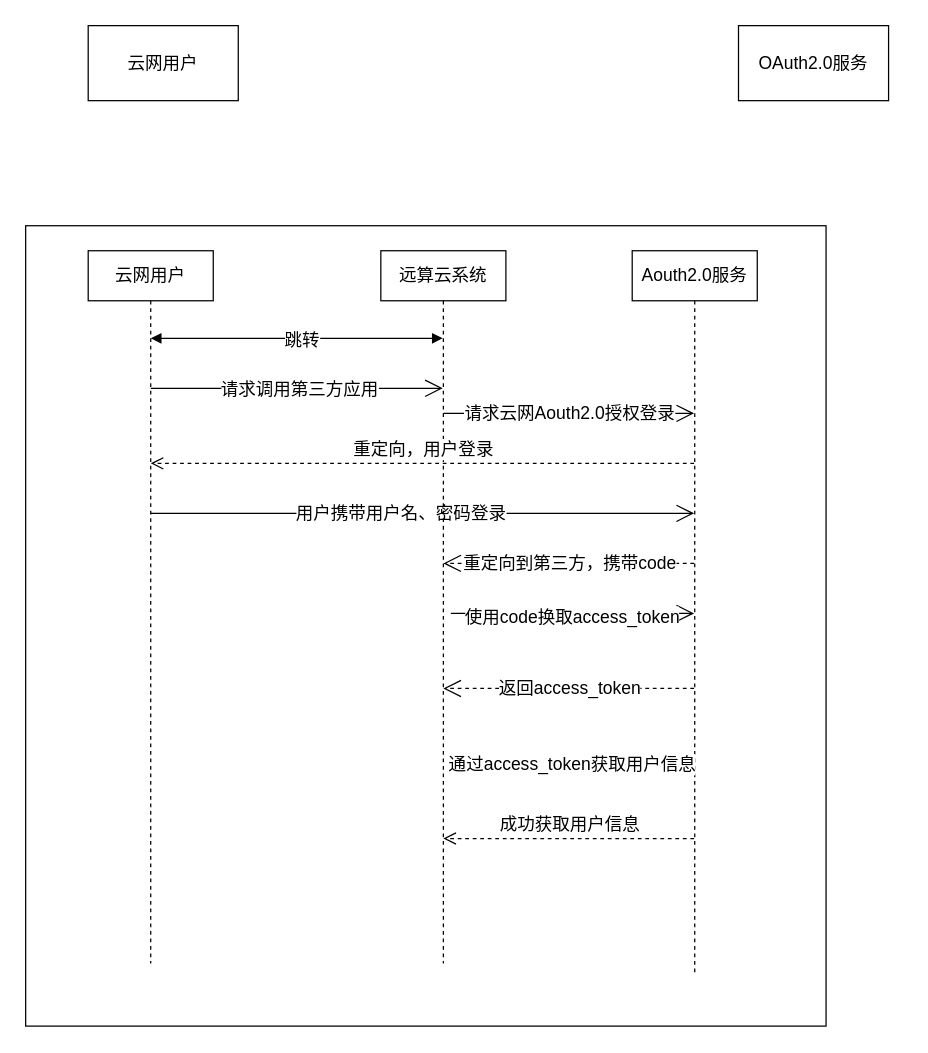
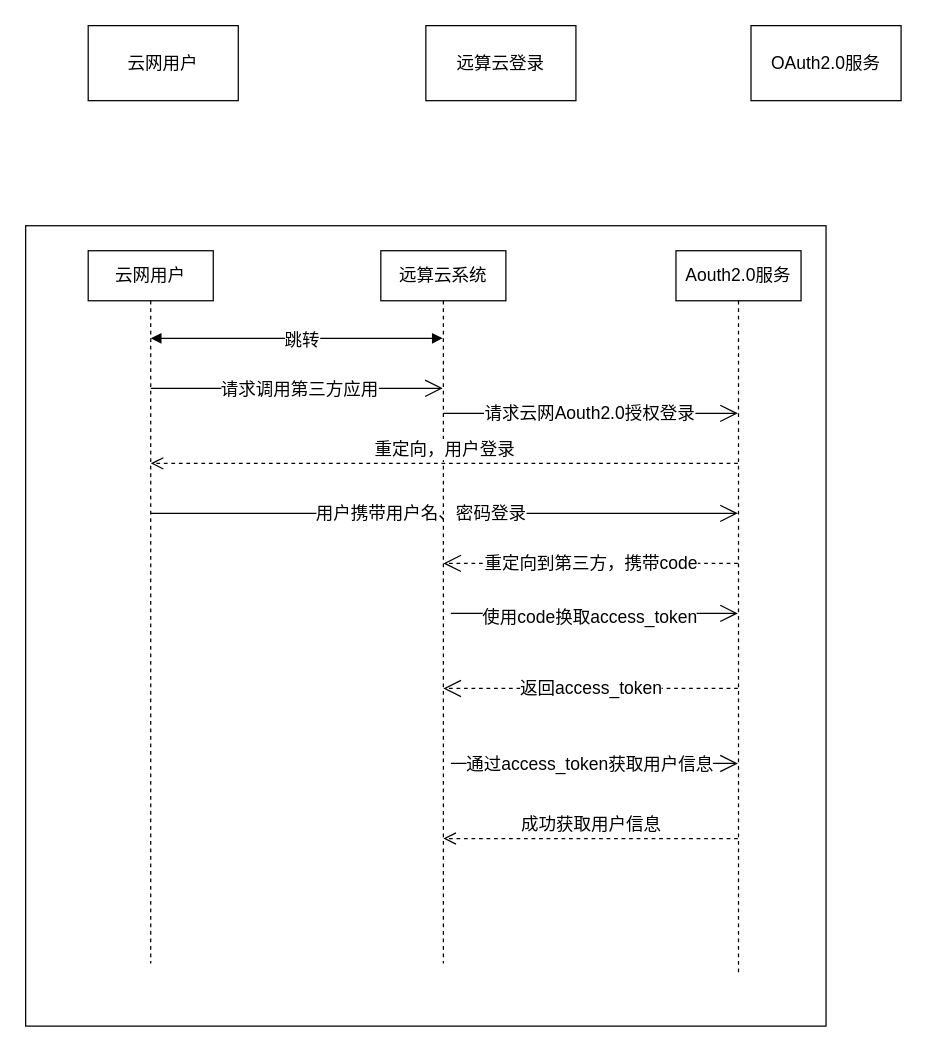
  <mxCell id="0" />
  <mxCell id="1" parent="0" />
  <mxCell id="2" value="" style="whiteSpace=wrap;html=1;aspect=fixed;fontSize=14;" vertex="1" parent="1"><mxGeometry x="20" y="180" width="640" height="640" as="geometry" /></mxCell>
  <mxCell id="3" value="&lt;font style=&quot;font-size: 14px;&quot;&gt;云网用户&lt;/font&gt;" style="rounded=0;whiteSpace=wrap;html=1;" vertex="1" parent="1"><mxGeometry x="70" y="20" width="120" height="60" as="geometry" /></mxCell>
- <mxCell id="5" value="OAuth2.0服务" style="rounded=0;whiteSpace=wrap;html=1;fontSize=14;" vertex="1" parent="1"><mxGeometry x="590" y="20" width="120" height="60" as="geometry" /></mxCell>
+ <mxCell id="4" value="远算云登录" style="rounded=0;whiteSpace=wrap;html=1;fontSize=14;" vertex="1" parent="1"><mxGeometry x="340" y="20" width="120" height="60" as="geometry" /></mxCell>
+ <mxCell id="5" value="OAuth2.0服务" style="rounded=0;whiteSpace=wrap;html=1;fontSize=14;" vertex="1" parent="1"><mxGeometry x="600" y="20" width="120" height="60" as="geometry" /></mxCell>
  <mxCell id="6" value="云网用户" style="shape=umlLifeline;perimeter=lifelinePerimeter;whiteSpace=wrap;html=1;container=1;collapsible=0;recursiveResize=0;outlineConnect=0;fontSize=14;" vertex="1" parent="1"><mxGeometry x="70" y="200" width="100" height="570" as="geometry" /></mxCell>
  <mxCell id="7" value="" style="endArrow=open;endFill=1;endSize=12;html=1;rounded=0;fontSize=14;" edge="1" parent="6" target="11"><mxGeometry width="160" relative="1" as="geometry"><mxPoint x="50" y="110" as="sourcePoint" /><mxPoint x="210" y="110" as="targetPoint" /></mxGeometry></mxCell>
  <mxCell id="8" value="请求调用第三方应用" style="edgeLabel;html=1;align=center;verticalAlign=middle;resizable=0;points=[];fontSize=14;" vertex="1" connectable="0" parent="7"><mxGeometry x="0.011" y="1" relative="1" as="geometry"><mxPoint y="1" as="offset" /></mxGeometry></mxCell>
  <mxCell id="9" value="" style="endArrow=open;endFill=1;endSize=12;html=1;rounded=0;fontSize=14;" edge="1" parent="6" target="15"><mxGeometry width="160" relative="1" as="geometry"><mxPoint x="50" y="210" as="sourcePoint" /><mxPoint x="210" y="210" as="targetPoint" /></mxGeometry></mxCell>
  <mxCell id="10" value="用户携带用户名、密码登录" style="edgeLabel;html=1;align=center;verticalAlign=middle;resizable=0;points=[];fontSize=14;" vertex="1" connectable="0" parent="9"><mxGeometry x="-0.084" y="2" relative="1" as="geometry"><mxPoint y="1" as="offset" /></mxGeometry></mxCell>
  <mxCell id="11" value="远算云系统" style="shape=umlLifeline;perimeter=lifelinePerimeter;whiteSpace=wrap;html=1;container=1;collapsible=0;recursiveResize=0;outlineConnect=0;fontSize=14;" vertex="1" parent="1"><mxGeometry x="304" y="200" width="100" height="570" as="geometry" /></mxCell>
  <mxCell id="12" value="" style="endArrow=open;endFill=1;endSize=12;html=1;rounded=0;fontSize=14;" edge="1" parent="11" target="15"><mxGeometry width="160" relative="1" as="geometry"><mxPoint x="56" y="290" as="sourcePoint" /><mxPoint x="216" y="290" as="targetPoint" /></mxGeometry></mxCell>
  <mxCell id="13" value="使用code换取access_token" style="edgeLabel;html=1;align=center;verticalAlign=middle;resizable=0;points=[];fontSize=14;" vertex="1" connectable="0" parent="12"><mxGeometry x="-0.198" y="-1" relative="1" as="geometry"><mxPoint x="18" y="1" as="offset" /></mxGeometry></mxCell>
  <mxCell id="14" value="返回access_token" style="endArrow=open;endSize=12;dashed=1;html=1;rounded=0;fontSize=14;" edge="1" parent="11" source="15"><mxGeometry width="160" relative="1" as="geometry"><mxPoint x="210" y="350" as="sourcePoint" /><mxPoint x="50" y="350" as="targetPoint" /></mxGeometry></mxCell>
- <mxCell id="15" value="Aouth2.0服务" style="shape=umlLifeline;perimeter=lifelinePerimeter;whiteSpace=wrap;html=1;container=1;collapsible=0;recursiveResize=0;outlineConnect=0;fontSize=14;" vertex="1" parent="1"><mxGeometry x="505" y="200" width="100" height="580" as="geometry" /></mxCell>
+ <mxCell id="15" value="Aouth2.0服务" style="shape=umlLifeline;perimeter=lifelinePerimeter;whiteSpace=wrap;html=1;container=1;collapsible=0;recursiveResize=0;outlineConnect=0;fontSize=14;" vertex="1" parent="1"><mxGeometry x="540" y="200" width="100" height="580" as="geometry" /></mxCell>
  <mxCell id="16" value="" style="endArrow=block;startArrow=block;endFill=1;startFill=1;html=1;rounded=0;fontSize=14;" edge="1" parent="1" target="11"><mxGeometry width="160" relative="1" as="geometry"><mxPoint x="120" y="270" as="sourcePoint" /><mxPoint x="280" y="270" as="targetPoint" /></mxGeometry></mxCell>
  <mxCell id="17" value="跳转" style="edgeLabel;html=1;align=center;verticalAlign=middle;resizable=0;points=[];fontSize=14;" vertex="1" connectable="0" parent="16"><mxGeometry x="0.088" relative="1" as="geometry"><mxPoint x="-7" y="1" as="offset" /></mxGeometry></mxCell>
  <mxCell id="18" value="" style="endArrow=open;endFill=1;endSize=12;html=1;rounded=0;fontSize=14;" edge="1" parent="1" target="15"><mxGeometry width="160" relative="1" as="geometry"><mxPoint x="354" y="330" as="sourcePoint" /><mxPoint x="514" y="330" as="targetPoint" /></mxGeometry></mxCell>
  <mxCell id="19" value="请求云网Aouth2.0授权登录" style="edgeLabel;html=1;align=center;verticalAlign=middle;resizable=0;points=[];fontSize=14;" vertex="1" connectable="0" parent="18"><mxGeometry x="-0.1" y="2" relative="1" as="geometry"><mxPoint x="10" y="1" as="offset" /></mxGeometry></mxCell>
  <mxCell id="20" value="重定向，用户登录" style="html=1;verticalAlign=bottom;endArrow=open;dashed=1;endSize=8;rounded=0;fontSize=14;" edge="1" parent="1" source="15"><mxGeometry relative="1" as="geometry"><mxPoint x="200" y="370" as="sourcePoint" /><mxPoint x="120" y="370" as="targetPoint" /></mxGeometry></mxCell>
  <mxCell id="21" value="重定向到第三方，携带code" style="endArrow=open;endSize=12;dashed=1;html=1;rounded=0;fontSize=14;" edge="1" parent="1" source="15"><mxGeometry width="160" relative="1" as="geometry"><mxPoint x="504" y="450" as="sourcePoint" /><mxPoint x="354" y="450" as="targetPoint" /></mxGeometry></mxCell>
  <mxCell id="22" value="" style="endArrow=open;endFill=1;endSize=12;html=1;rounded=0;fontSize=14;" edge="1" parent="1" target="15"><mxGeometry width="160" relative="1" as="geometry"><mxPoint x="360" y="610" as="sourcePoint" /><mxPoint x="520" y="610" as="targetPoint" /></mxGeometry></mxCell>
  <mxCell id="23" value="通过access_token获取用户信息" style="edgeLabel;html=1;align=center;verticalAlign=middle;resizable=0;points=[];fontSize=14;" vertex="1" connectable="0" parent="22"><mxGeometry x="-0.224" y="-2" relative="1" as="geometry"><mxPoint x="21" y="-2" as="offset" /></mxGeometry></mxCell>
  <mxCell id="24" value="成功获取用户信息" style="html=1;verticalAlign=bottom;endArrow=open;dashed=1;endSize=8;rounded=0;fontSize=14;" edge="1" parent="1" source="15"><mxGeometry relative="1" as="geometry"><mxPoint x="434" y="670" as="sourcePoint" /><mxPoint x="354" y="670" as="targetPoint" /></mxGeometry></mxCell>
